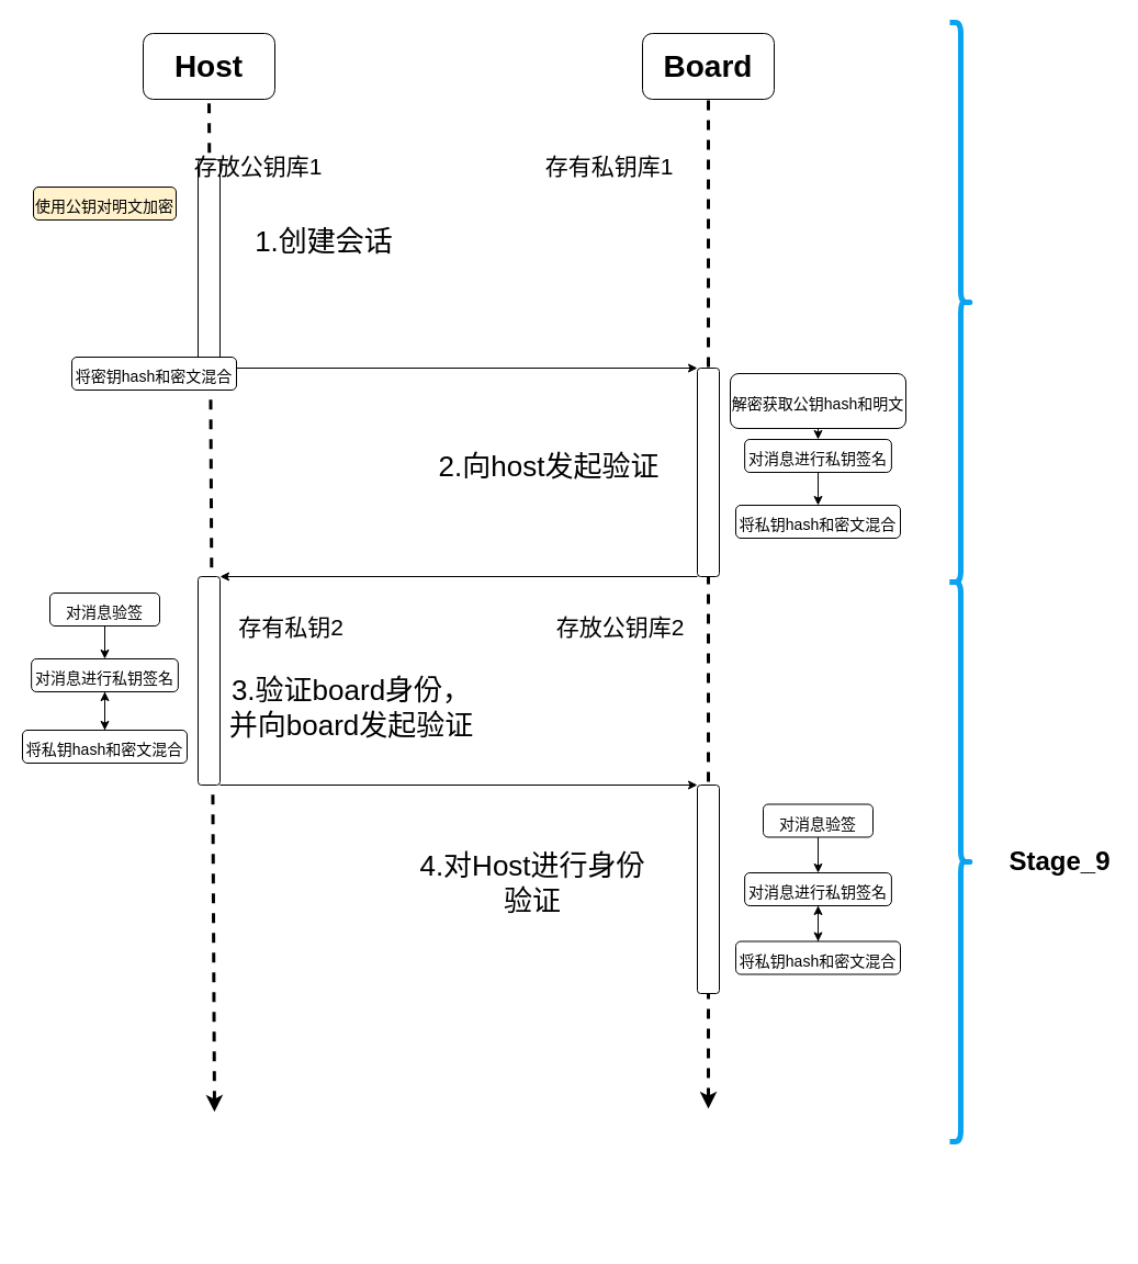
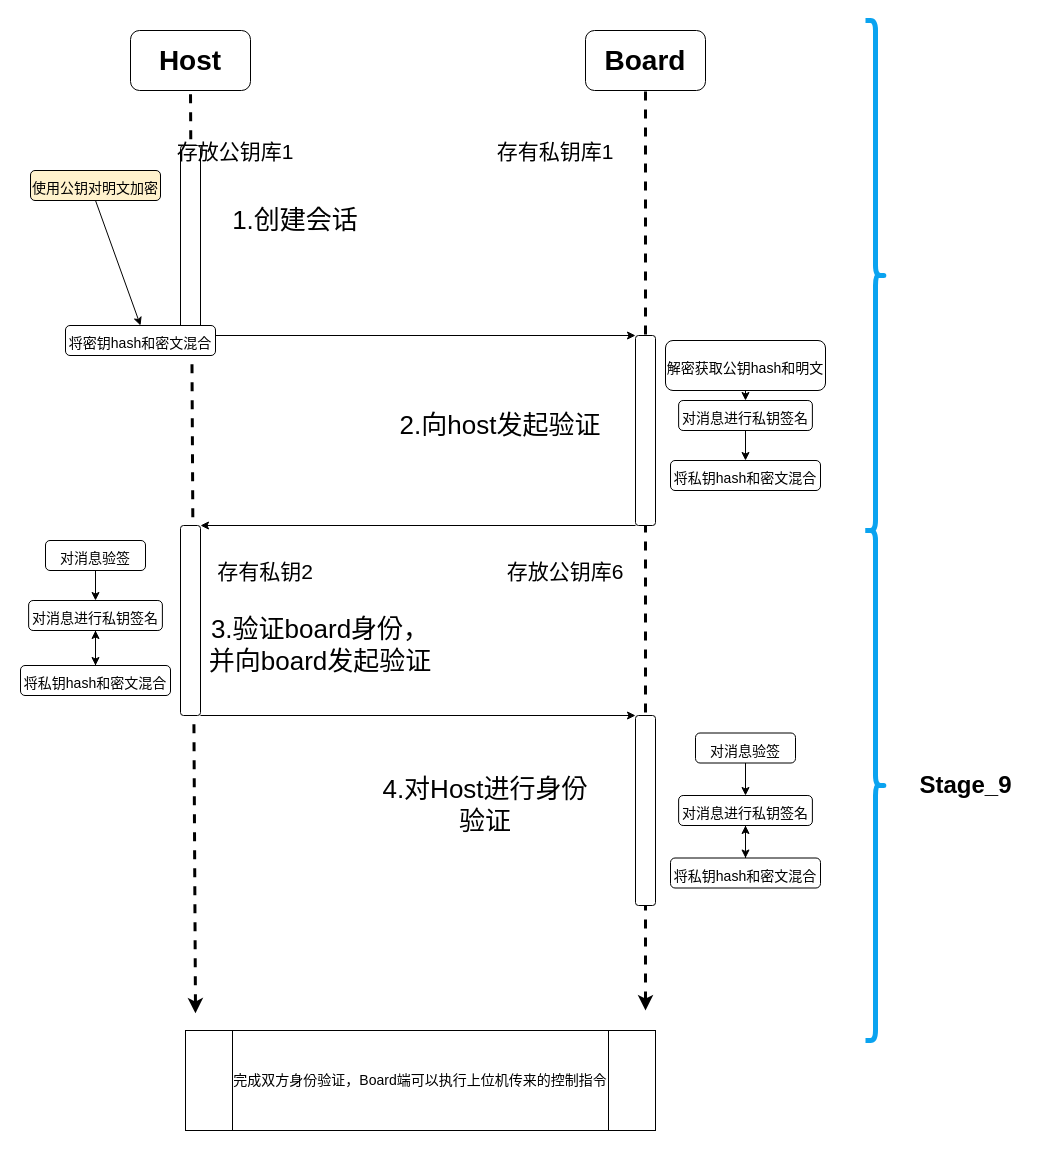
  <mxCell id="0" />
  <mxCell id="1" parent="0" />
  <mxCell id="2" value="" style="rounded=1;whiteSpace=wrap;html=1;" parent="1" vertex="1"><mxGeometry x="130" y="30" width="120" height="60" as="geometry" /></mxCell>
  <mxCell id="3" value="&lt;font style=&quot;font-size: 28px;&quot;&gt;&lt;b&gt;Host&lt;/b&gt;&lt;/font&gt;" style="text;html=1;strokeColor=none;fillColor=none;align=center;verticalAlign=middle;whiteSpace=wrap;rounded=1;" parent="1" vertex="1"><mxGeometry x="130" y="30" width="120" height="60" as="geometry" /></mxCell>
  <mxCell id="4" value="" style="rounded=1;whiteSpace=wrap;html=1;" parent="1" vertex="1"><mxGeometry x="585" y="30" width="120" height="60" as="geometry" /></mxCell>
  <mxCell id="5" value="&lt;span style=&quot;font-size: 28px;&quot;&gt;&lt;b&gt;Board&lt;/b&gt;&lt;/span&gt;" style="text;html=1;strokeColor=none;fillColor=none;align=center;verticalAlign=middle;whiteSpace=wrap;rounded=1;" parent="1" vertex="1"><mxGeometry x="585" y="30" width="120" height="60" as="geometry" /></mxCell>
  <mxCell id="6" value="" style="endArrow=none;dashed=1;html=1;rounded=1;strokeWidth=3;startArrow=classic;startFill=1;entryX=0.5;entryY=1;entryDx=0;entryDy=0;" parent="1" target="3" edge="1"><mxGeometry width="50" height="50" relative="1" as="geometry"><mxPoint x="195" y="1012.857" as="sourcePoint" /><mxPoint x="95" y="140" as="targetPoint" /></mxGeometry></mxCell>
  <mxCell id="7" value="" style="endArrow=none;dashed=1;html=1;rounded=1;strokeWidth=3;startArrow=classic;startFill=1;entryX=0.5;entryY=1;entryDx=0;entryDy=0;" parent="1" target="5" edge="1"><mxGeometry width="50" height="50" relative="1" as="geometry"><mxPoint x="645" y="1010" as="sourcePoint" /><mxPoint x="525" y="190" as="targetPoint" /></mxGeometry></mxCell>
  <mxCell id="8" style="edgeStyle=none;html=1;exitX=0;exitY=1;exitDx=0;exitDy=0;entryX=1;entryY=0;entryDx=0;entryDy=0;strokeWidth=1;fontSize=14;startArrow=none;startFill=0;" parent="1" source="9" target="16" edge="1"><mxGeometry relative="1" as="geometry" /></mxCell>
  <mxCell id="9" value="" style="rounded=1;whiteSpace=wrap;html=1;rotation=-90;" parent="1" vertex="1"><mxGeometry x="95" y="230" width="190" height="20" as="geometry" /></mxCell>
  <mxCell id="10" value="&lt;font style=&quot;font-size: 21px;&quot;&gt;存有私钥库1&lt;/font&gt;" style="text;html=1;strokeColor=none;fillColor=none;align=center;verticalAlign=middle;whiteSpace=wrap;rounded=1;fontSize=26;" parent="1" vertex="1"><mxGeometry x="495" y="120" width="120" height="60" as="geometry" /></mxCell>
  <mxCell id="11" value="&lt;font style=&quot;font-size: 21px;&quot;&gt;存放公钥库1&lt;/font&gt;" style="text;html=1;strokeColor=none;fillColor=none;align=center;verticalAlign=middle;whiteSpace=wrap;rounded=1;fontSize=26;" parent="1" vertex="1"><mxGeometry x="175" y="120" width="120" height="60" as="geometry" /></mxCell>
+ <mxCell id="12" style="edgeStyle=none;html=1;exitX=0.5;exitY=1;exitDx=0;exitDy=0;entryX=0.5;entryY=0;entryDx=0;entryDy=0;strokeWidth=1;fontSize=14;startArrow=none;startFill=0;" parent="1" source="13" target="14" edge="1"><mxGeometry relative="1" as="geometry" /></mxCell>
  <mxCell id="13" value="&lt;span style=&quot;font-size: 14px;&quot;&gt;使用公钥对明文加密&lt;/span&gt;" style="rounded=1;whiteSpace=wrap;html=1;fontSize=21;fillColor=#fff2cc;" parent="1" vertex="1"><mxGeometry x="30" y="170" width="130" height="30" as="geometry" /></mxCell>
  <mxCell id="14" value="&lt;span style=&quot;font-size: 14px;&quot;&gt;将密钥hash和密文混合&lt;/span&gt;" style="rounded=1;whiteSpace=wrap;html=1;fontSize=21;" parent="1" vertex="1"><mxGeometry x="65" y="325" width="150.01" height="30" as="geometry" /></mxCell>
  <mxCell id="15" style="edgeStyle=none;html=1;exitX=0;exitY=0;exitDx=0;exitDy=0;entryX=1;entryY=1;entryDx=0;entryDy=0;strokeWidth=1;fontSize=14;startArrow=none;startFill=0;" parent="1" source="16" target="23" edge="1"><mxGeometry relative="1" as="geometry" /></mxCell>
  <mxCell id="16" value="" style="rounded=1;whiteSpace=wrap;html=1;rotation=-90;" parent="1" vertex="1"><mxGeometry x="550" y="420" width="190" height="20" as="geometry" /></mxCell>
  <mxCell id="17" style="edgeStyle=none;html=1;exitX=0.5;exitY=1;exitDx=0;exitDy=0;entryX=0.5;entryY=0;entryDx=0;entryDy=0;strokeWidth=1;fontSize=14;startArrow=none;startFill=0;" parent="1" source="18" target="20" edge="1"><mxGeometry relative="1" as="geometry" /></mxCell>
  <mxCell id="18" value="&lt;span style=&quot;font-size: 14px;&quot;&gt;解密获取公钥hash和明文&lt;/span&gt;" style="rounded=1;whiteSpace=wrap;html=1;fontSize=21;" parent="1" vertex="1"><mxGeometry x="665" y="340" width="160" height="50" as="geometry" /></mxCell>
  <mxCell id="19" style="edgeStyle=none;html=1;exitX=0.5;exitY=1;exitDx=0;exitDy=0;" edge="1" parent="1" source="20" target="21"><mxGeometry relative="1" as="geometry" /></mxCell>
  <mxCell id="20" value="&lt;span style=&quot;font-size: 14px;&quot;&gt;对消息进行私钥签名&lt;/span&gt;" style="rounded=1;whiteSpace=wrap;html=1;fontSize=21;" parent="1" vertex="1"><mxGeometry x="678.13" y="400" width="133.75" height="30" as="geometry" /></mxCell>
  <mxCell id="21" value="&lt;span style=&quot;font-size: 14px;&quot;&gt;将私钥hash和密文混合&lt;/span&gt;" style="rounded=1;whiteSpace=wrap;html=1;fontSize=21;" parent="1" vertex="1"><mxGeometry x="670" y="460" width="150" height="30" as="geometry" /></mxCell>
  <mxCell id="22" style="edgeStyle=none;html=1;exitX=0;exitY=1;exitDx=0;exitDy=0;entryX=1;entryY=0;entryDx=0;entryDy=0;strokeWidth=1;fontSize=14;startArrow=none;startFill=0;" parent="1" source="23" target="27" edge="1"><mxGeometry relative="1" as="geometry" /></mxCell>
  <mxCell id="23" value="" style="rounded=1;whiteSpace=wrap;html=1;rotation=-90;" parent="1" vertex="1"><mxGeometry x="95" y="610" width="190" height="20" as="geometry" /></mxCell>
  <mxCell id="24" value="1.创建会话" style="text;html=1;strokeColor=none;fillColor=none;align=center;verticalAlign=middle;whiteSpace=wrap;rounded=1;fontSize=26;" parent="1" vertex="1"><mxGeometry x="225" y="190" width="140" height="60" as="geometry" /></mxCell>
  <mxCell id="25" value="2.向host发起验证" style="text;html=1;strokeColor=none;fillColor=none;align=center;verticalAlign=middle;whiteSpace=wrap;rounded=1;fontSize=26;" parent="1" vertex="1"><mxGeometry x="385" y="390" width="230" height="70" as="geometry" /></mxCell>
  <mxCell id="26" value="3.验证board身份，并向board发起验证" style="text;html=1;strokeColor=none;fillColor=none;align=center;verticalAlign=middle;whiteSpace=wrap;rounded=1;fontSize=26;" parent="1" vertex="1"><mxGeometry x="205" y="610" width="230" height="70" as="geometry" /></mxCell>
  <mxCell id="27" value="" style="rounded=1;whiteSpace=wrap;html=1;rotation=-90;" parent="1" vertex="1"><mxGeometry x="550" y="800" width="190" height="20" as="geometry" /></mxCell>
  <mxCell id="28" value="4.对Host进行身份验证" style="text;html=1;strokeColor=none;fillColor=none;align=center;verticalAlign=middle;whiteSpace=wrap;rounded=1;fontSize=26;arcSize=0;" parent="1" vertex="1"><mxGeometry x="370" y="770" width="230" height="70" as="geometry" /></mxCell>
- <mxCell id="30" value="&lt;font style=&quot;font-size: 21px;&quot;&gt;存放公钥库2&lt;/font&gt;" style="text;html=1;strokeColor=none;fillColor=none;align=center;verticalAlign=middle;whiteSpace=wrap;rounded=1;fontSize=26;" parent="1" vertex="1"><mxGeometry x="505" y="540" width="120" height="60" as="geometry" /></mxCell>
+ <mxCell id="29" value="完成双方身份验证，Board端可以执行上位机传来的控制指令" style="shape=process;whiteSpace=wrap;html=1;backgroundOutline=1;fontSize=14;" parent="1" vertex="1"><mxGeometry x="185" y="1030" width="470" height="100" as="geometry" /></mxCell>
+ <mxCell id="30" value="&lt;font style=&quot;font-size: 21px;&quot;&gt;存放公钥库6&lt;/font&gt;" style="text;html=1;strokeColor=none;fillColor=none;align=center;verticalAlign=middle;whiteSpace=wrap;rounded=1;fontSize=26;" parent="1" vertex="1"><mxGeometry x="505" y="540" width="120" height="60" as="geometry" /></mxCell>
  <mxCell id="31" value="&lt;font style=&quot;font-size: 21px;&quot;&gt;存有私钥2&lt;/font&gt;" style="text;html=1;strokeColor=none;fillColor=none;align=center;verticalAlign=middle;whiteSpace=wrap;rounded=1;fontSize=26;" parent="1" vertex="1"><mxGeometry x="205" y="540" width="120" height="60" as="geometry" /></mxCell>
  <mxCell id="32" style="edgeStyle=none;html=1;exitX=0.5;exitY=1;exitDx=0;exitDy=0;entryX=0.5;entryY=0;entryDx=0;entryDy=0;strokeWidth=1;fontSize=14;startArrow=none;startFill=0;" edge="1" parent="1" source="33" target="35"><mxGeometry relative="1" as="geometry" /></mxCell>
  <mxCell id="33" value="&lt;span style=&quot;font-size: 14px;&quot;&gt;对消息验签&lt;/span&gt;" style="rounded=1;whiteSpace=wrap;html=1;fontSize=21;" vertex="1" parent="1"><mxGeometry x="45" y="540" width="100.01" height="30" as="geometry" /></mxCell>
  <mxCell id="34" style="edgeStyle=none;html=1;exitX=0.5;exitY=1;exitDx=0;exitDy=0;" edge="1" parent="1" source="35" target="37"><mxGeometry relative="1" as="geometry" /></mxCell>
  <mxCell id="35" value="&lt;span style=&quot;font-size: 14px;&quot;&gt;对消息进行私钥签名&lt;/span&gt;" style="rounded=1;whiteSpace=wrap;html=1;fontSize=21;" vertex="1" parent="1"><mxGeometry x="28.14" y="600" width="133.75" height="30" as="geometry" /></mxCell>
  <mxCell id="36" value="" style="edgeStyle=none;html=1;" edge="1" parent="1" source="37" target="35"><mxGeometry relative="1" as="geometry" /></mxCell>
  <mxCell id="37" value="&lt;span style=&quot;font-size: 14px;&quot;&gt;将私钥hash和密文混合&lt;/span&gt;" style="rounded=1;whiteSpace=wrap;html=1;fontSize=21;" vertex="1" parent="1"><mxGeometry x="20.01" y="665" width="150" height="30" as="geometry" /></mxCell>
  <mxCell id="38" style="edgeStyle=none;html=1;exitX=0.5;exitY=1;exitDx=0;exitDy=0;entryX=0.5;entryY=0;entryDx=0;entryDy=0;strokeWidth=1;fontSize=14;startArrow=none;startFill=0;" edge="1" parent="1" source="39" target="41"><mxGeometry relative="1" as="geometry" /></mxCell>
  <mxCell id="39" value="&lt;span style=&quot;font-size: 14px;&quot;&gt;对消息验签&lt;/span&gt;" style="rounded=1;whiteSpace=wrap;html=1;fontSize=21;" vertex="1" parent="1"><mxGeometry x="695" y="732.5" width="100.01" height="30" as="geometry" /></mxCell>
  <mxCell id="40" style="edgeStyle=none;html=1;exitX=0.5;exitY=1;exitDx=0;exitDy=0;" edge="1" parent="1" source="41" target="43"><mxGeometry relative="1" as="geometry" /></mxCell>
  <mxCell id="41" value="&lt;span style=&quot;font-size: 14px;&quot;&gt;对消息进行私钥签名&lt;/span&gt;" style="rounded=1;whiteSpace=wrap;html=1;fontSize=21;" vertex="1" parent="1"><mxGeometry x="678.14" y="795" width="133.75" height="30" as="geometry" /></mxCell>
  <mxCell id="42" value="" style="edgeStyle=none;html=1;" edge="1" parent="1" source="43" target="41"><mxGeometry relative="1" as="geometry" /></mxCell>
  <mxCell id="43" value="&lt;span style=&quot;font-size: 14px;&quot;&gt;将私钥hash和密文混合&lt;/span&gt;" style="rounded=1;whiteSpace=wrap;html=1;fontSize=21;" vertex="1" parent="1"><mxGeometry x="670.01" y="857.5" width="150" height="30" as="geometry" /></mxCell>
  <mxCell id="44" value="" style="shape=curlyBracket;whiteSpace=wrap;html=1;rounded=1;flipH=1;labelPosition=right;verticalLabelPosition=middle;align=left;verticalAlign=middle;strokeWidth=5;perimeterSpacing=0;strokeColor=#0aa3f0;" vertex="1" parent="1"><mxGeometry x="865" y="20" width="20" height="510" as="geometry" /></mxCell>
  <mxCell id="45" value="" style="shape=curlyBracket;whiteSpace=wrap;html=1;rounded=1;flipH=1;labelPosition=right;verticalLabelPosition=middle;align=left;verticalAlign=middle;strokeWidth=5;perimeterSpacing=0;strokeColor=#0aa3f0;" vertex="1" parent="1"><mxGeometry x="865" y="530" width="20" height="510" as="geometry" /></mxCell>
  <mxCell id="46" value="Stage_9" style="text;strokeColor=none;fillColor=none;html=1;fontSize=24;fontStyle=1;verticalAlign=middle;align=center;strokeWidth=5;" vertex="1" parent="1"><mxGeometry x="915" y="765" width="100" height="40" as="geometry" /></mxCell>
